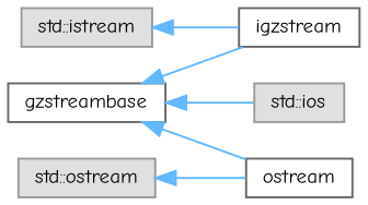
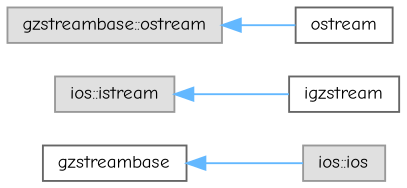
  digraph {
    fontname="Comic Neue"
    rankdir=LR
    node [color=grey60 fillcolor="#E0E0E0" fontname="Comic Neue" fontsize=10 shape=box style=filled]
    edge [color=steelblue1 dir=back fontname="Comic Neue" fontsize=10 labelfontname=Helvetica labelfontsize=10 style=solid]
-   n1 [height=0.2 label="std::ios" width=0.4]
+   n1 [height=0.2 label="ios::ios" width=0.4]
    n2 [color=grey40 fillcolor=white height=0.2 label=gzstreambase width=0.4]
    n3 [color=grey40 fillcolor=white height=0.2 label=igzstream width=0.4]
    n4 [color=grey40 fillcolor=white height=0.2 label=ostream width=0.4]
-   n5 [height=0.2 label="std::istream" width=0.4]
-   n6 [height=0.2 label="std::ostream" width=0.4]
+   n5 [height=0.2 label="ios::istream" width=0.4]
+   n6 [height=0.2 label="gzstreambase::ostream" width=0.4]
    n2 -> n1
-   n2 -> n3
-   n2 -> n4
    n5 -> n3
    n6 -> n4
  }
